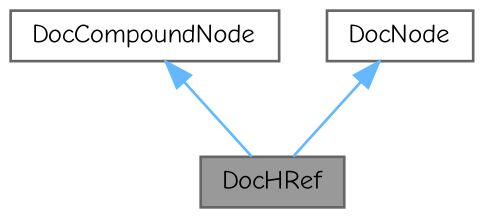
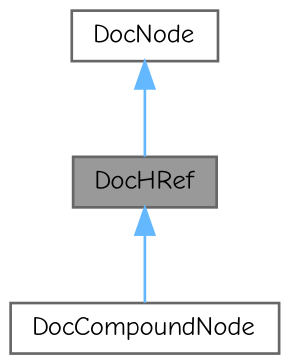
  digraph {
    fontname="Comic Neue"
    node [color=gray40 fillcolor=white fontname="Comic Neue" fontsize=10 shape=box style=filled]
    edge [color=steelblue1 dir=back fontname="Comic Neue" fontsize=10 labelfontname=Helvetica labelfontsize=10 style=solid]
    n1 [fillcolor=grey60 fontcolor=black height=0.2 label=DocHRef width=0.4]
    n2 [height=0.2 label=DocCompoundNode width=0.4]
    n3 [height=0.2 label=DocNode width=0.4]
-   n2 -> n1
+   n1 -> n2
    n3 -> n1
  }
